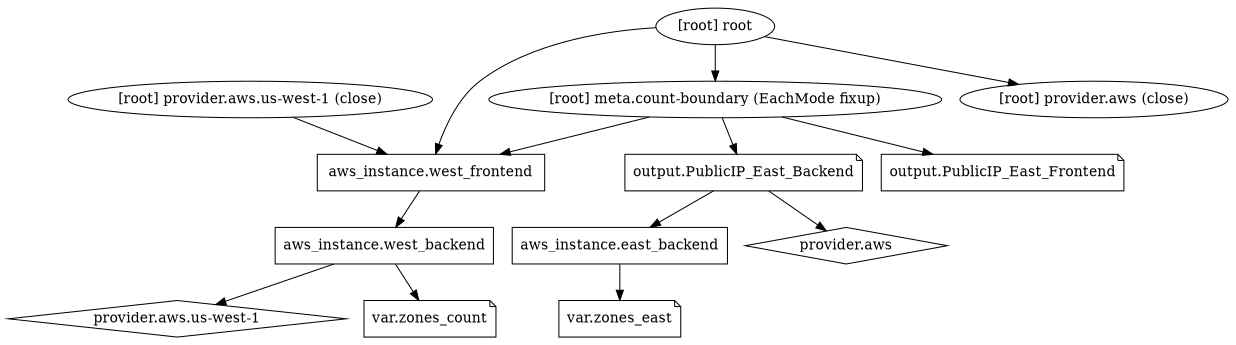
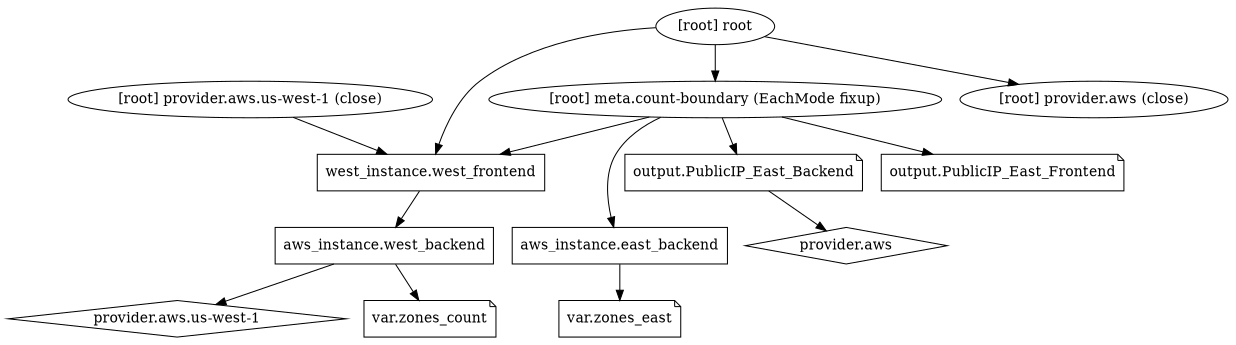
  digraph {
    compound=true
    newrank=true
    n1 [label="aws_instance.east_backend" shape=box]
    n2 [label="provider.aws" shape=diamond]
    n3 [label="var.zones_east" shape=note]
    n4 [label="aws_instance.west_backend" shape=box]
    n5 [label="provider.aws.us-west-1" shape=diamond]
    n6 [label="var.zones_count" shape=note]
-   n7 [label="aws_instance.west_frontend" shape=box]
+   n7 [label="west_instance.west_frontend" shape=box]
    n8 [label="output.PublicIP_East_Backend" shape=note]
    n9 [label="output.PublicIP_East_Frontend" shape=note]
    "[root] meta.count-boundary (EachMode fixup)"
    "[root] provider.aws (close)"
    "[root] provider.aws.us-west-1 (close)"
    "[root] root"
    subgraph sub_1 {
      n1
      n2
      n3
      n4
      n5
      n6
      n7
      n8
      n9
      "[root] meta.count-boundary (EachMode fixup)"
      "[root] provider.aws (close)"
      "[root] provider.aws.us-west-1 (close)"
      "[root] root"
    }
    n1 -> n3
    n4 -> n5
    n4 -> n6
    n7 -> n4
-   n8 -> n1
+   "[root] meta.count-boundary (EachMode fixup)" -> n1
    n8 -> n2
    "[root] meta.count-boundary (EachMode fixup)" -> n7
    "[root] meta.count-boundary (EachMode fixup)" -> n8
    "[root] meta.count-boundary (EachMode fixup)" -> n9
    "[root] provider.aws.us-west-1 (close)" -> n7
    "[root] root" -> n7
    "[root] root" -> "[root] meta.count-boundary (EachMode fixup)"
    "[root] root" -> "[root] provider.aws (close)"
  }
